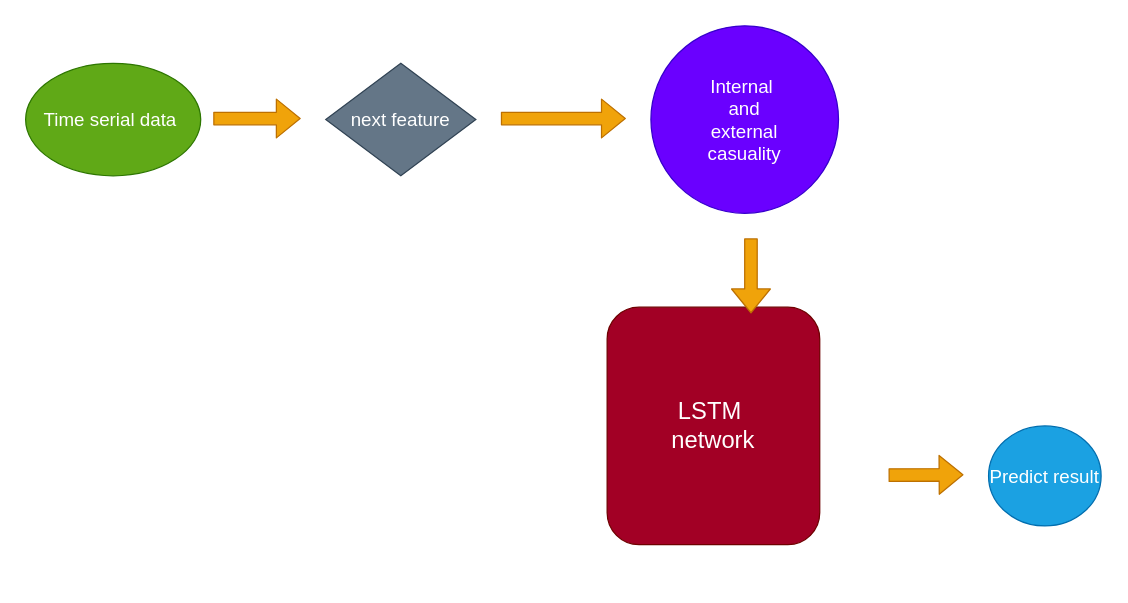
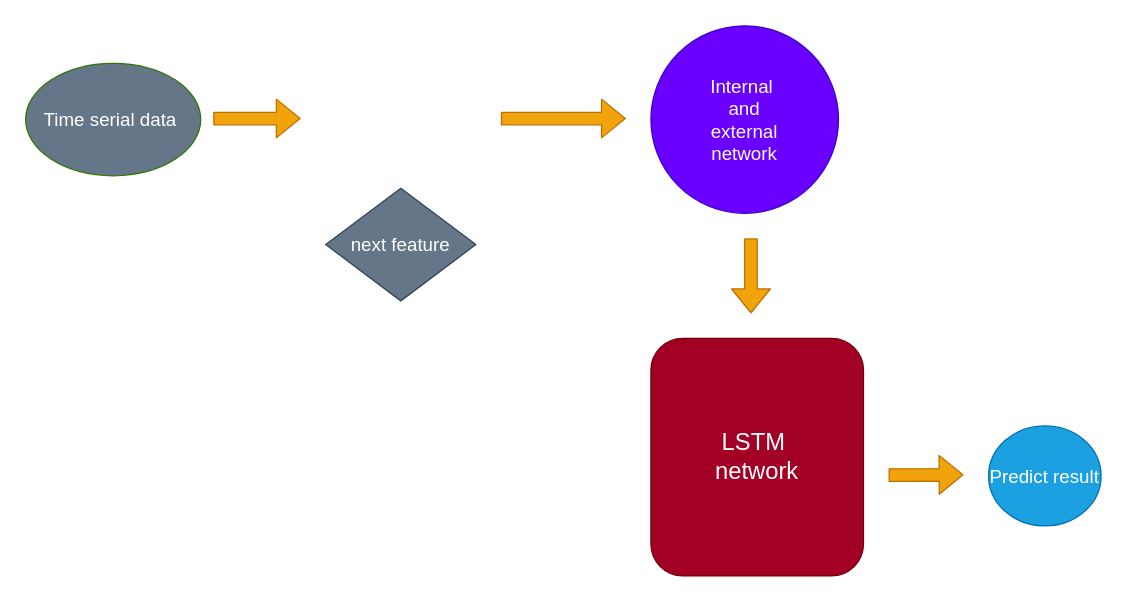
  <mxCell id="0" />
  <mxCell id="1" parent="0" />
- <mxCell id="2" value="&lt;font style=&quot;font-size: 19px;&quot;&gt;LSTM&amp;nbsp;&lt;br&gt;network&lt;/font&gt;" style="rounded=1;whiteSpace=wrap;html=1;fillColor=#a20025;fontColor=#ffffff;strokeColor=#6F0000;" vertex="1" parent="1"><mxGeometry x="485" y="245" width="170" height="190" as="geometry" /></mxCell>
- <mxCell id="3" value="&lt;font style=&quot;font-size: 15px;&quot;&gt;Internal&amp;nbsp;&lt;br&gt;and&lt;br&gt;external&lt;br&gt;casuality&lt;/font&gt;" style="ellipse;whiteSpace=wrap;html=1;aspect=fixed;fillColor=#6a00ff;fontColor=#ffffff;strokeColor=#3700CC;" vertex="1" parent="1"><mxGeometry x="520" y="20" width="150" height="150" as="geometry" /></mxCell>
+ <mxCell id="2" value="&lt;font style=&quot;font-size: 19px;&quot;&gt;LSTM&amp;nbsp;&lt;br&gt;network&lt;/font&gt;" style="rounded=1;whiteSpace=wrap;html=1;fillColor=#a20025;fontColor=#ffffff;strokeColor=#6F0000;" vertex="1" parent="1"><mxGeometry x="520" y="270" width="170" height="190" as="geometry" /></mxCell>
+ <mxCell id="3" value="&lt;font style=&quot;font-size: 15px;&quot;&gt;Internal&amp;nbsp;&lt;br&gt;and&lt;br&gt;external&lt;br&gt;network&lt;/font&gt;" style="ellipse;whiteSpace=wrap;html=1;aspect=fixed;fillColor=#6a00ff;fontColor=#ffffff;strokeColor=#3700CC;" vertex="1" parent="1"><mxGeometry x="520" y="20" width="150" height="150" as="geometry" /></mxCell>
  <mxCell id="4" value="Predict result" style="ellipse;whiteSpace=wrap;html=1;fontSize=15;fillColor=#1ba1e2;fontColor=#ffffff;strokeColor=#006EAF;" vertex="1" parent="1"><mxGeometry x="790" y="340" width="90" height="80" as="geometry" /></mxCell>
- <mxCell id="5" value="Time serial data&amp;nbsp;" style="ellipse;whiteSpace=wrap;html=1;fontSize=15;fillColor=#60a917;fontColor=#ffffff;strokeColor=#2D7600;" vertex="1" parent="1"><mxGeometry x="20" y="50" width="140" height="90" as="geometry" /></mxCell>
+ <mxCell id="5" value="Time serial data&amp;nbsp;" style="ellipse;whiteSpace=wrap;html=1;fontSize=15;fillColor=#647687;fontColor=#ffffff;strokeColor=#2D7600;" vertex="1" parent="1"><mxGeometry x="20" y="50" width="140" height="90" as="geometry" /></mxCell>
  <mxCell id="6" value="" style="shape=flexArrow;endArrow=classic;html=1;fontSize=15;fillColor=#f0a30a;strokeColor=#BD7000;" edge="1" parent="1"><mxGeometry width="50" height="50" relative="1" as="geometry"><mxPoint x="400" y="94.17" as="sourcePoint" /><mxPoint x="500" y="94.17" as="targetPoint" /></mxGeometry></mxCell>
  <mxCell id="7" value="" style="shape=flexArrow;endArrow=classic;html=1;fontSize=15;fillColor=#f0a30a;strokeColor=#BD7000;" edge="1" parent="1"><mxGeometry width="50" height="50" relative="1" as="geometry"><mxPoint x="600" y="190" as="sourcePoint" /><mxPoint x="600" y="250" as="targetPoint" /></mxGeometry></mxCell>
  <mxCell id="8" value="" style="shape=flexArrow;endArrow=classic;html=1;fontSize=15;fillColor=#f0a30a;strokeColor=#BD7000;" edge="1" parent="1"><mxGeometry width="50" height="50" relative="1" as="geometry"><mxPoint x="710" y="379.34" as="sourcePoint" /><mxPoint x="770" y="379" as="targetPoint" /></mxGeometry></mxCell>
- <mxCell id="9" value="next feature" style="rhombus;whiteSpace=wrap;html=1;fontSize=15;fillColor=#647687;fontColor=#ffffff;strokeColor=#314354;" vertex="1" parent="1"><mxGeometry x="260" y="50" width="120" height="90" as="geometry" /></mxCell>
+ <mxCell id="9" value="next feature" style="rhombus;whiteSpace=wrap;html=1;fontSize=15;fillColor=#647687;fontColor=#ffffff;strokeColor=#314354;" vertex="1" parent="1"><mxGeometry x="260" y="150" width="120" height="90" as="geometry" /></mxCell>
  <mxCell id="10" value="" style="shape=flexArrow;endArrow=classic;html=1;fontSize=15;fillColor=#f0a30a;strokeColor=#BD7000;" edge="1" parent="1"><mxGeometry width="50" height="50" relative="1" as="geometry"><mxPoint x="170" y="94.17" as="sourcePoint" /><mxPoint x="240" y="94.17" as="targetPoint" /></mxGeometry></mxCell>
